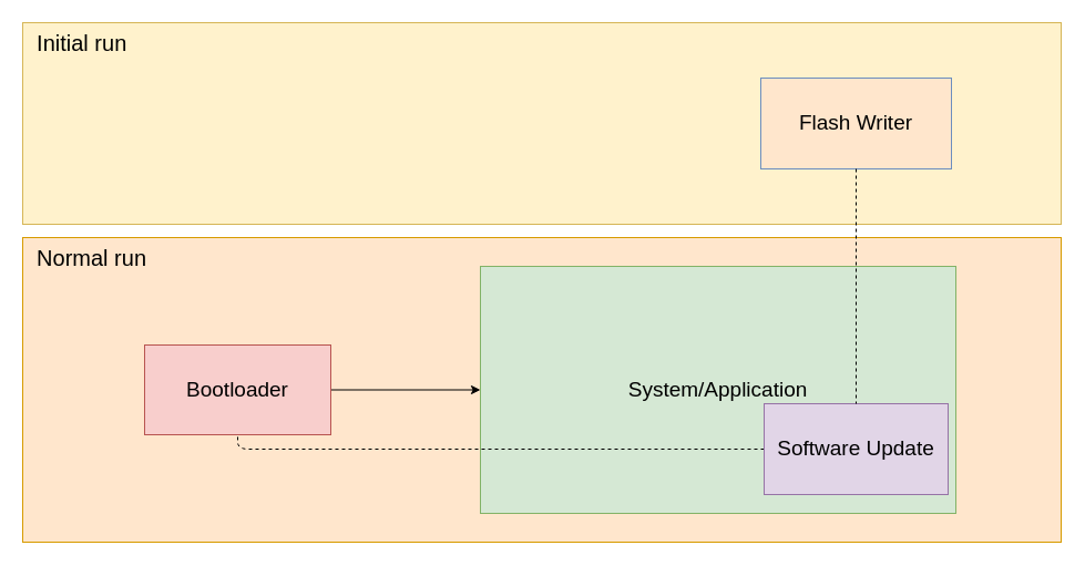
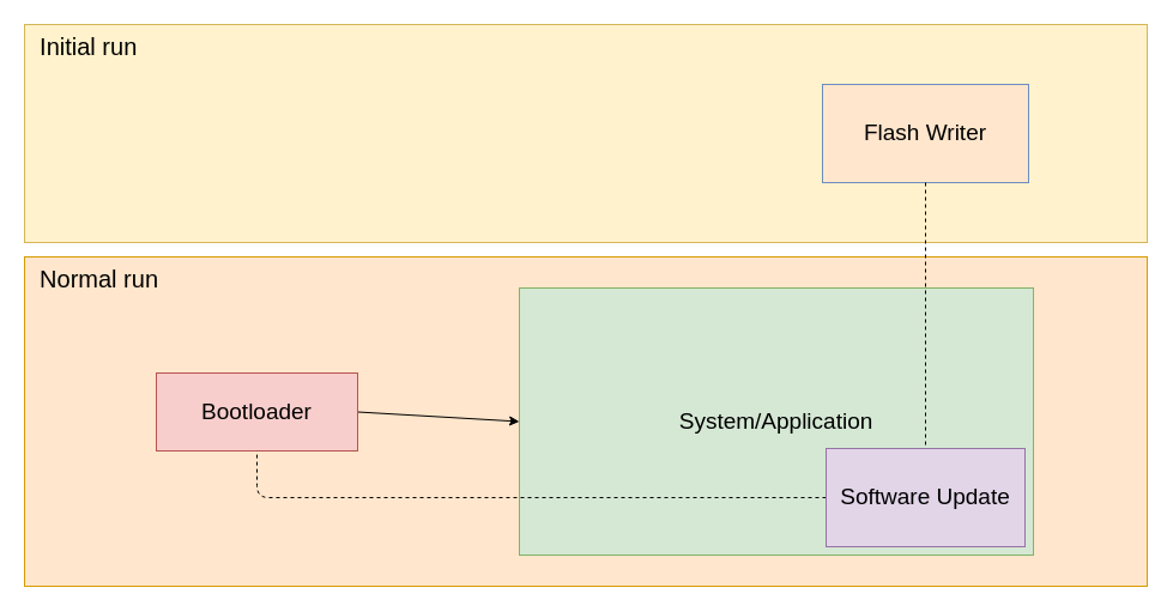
  <mxCell id="0" />
  <mxCell id="1" parent="0" />
  <mxCell id="2" value="&amp;nbsp; Normal run" style="rounded=0;whiteSpace=wrap;html=1;align=left;verticalAlign=top;fontSize=20;fillColor=#ffe6cc;strokeColor=#d79b00;" vertex="1" parent="1"><mxGeometry x="20" y="214" width="937" height="275" as="geometry" /></mxCell>
  <mxCell id="3" value="&amp;nbsp; Initial run" style="rounded=0;whiteSpace=wrap;html=1;align=left;verticalAlign=top;fillColor=#fff2cc;strokeColor=#d6b656;fontSize=20;" vertex="1" parent="1"><mxGeometry x="20" y="20" width="937" height="182" as="geometry" /></mxCell>
  <mxCell id="4" style="edgeStyle=none;html=1;exitX=1;exitY=0.5;exitDx=0;exitDy=0;entryX=0;entryY=0.5;entryDx=0;entryDy=0;" edge="1" parent="1" source="5" target="6"><mxGeometry relative="1" as="geometry" /></mxCell>
- <mxCell id="5" value="Bootloader" style="rounded=0;whiteSpace=wrap;html=1;fontSize=19;fillColor=#f8cecc;strokeColor=#b85450;" vertex="1" parent="1"><mxGeometry x="130" y="311" width="168" height="81" as="geometry" /></mxCell>
+ <mxCell id="5" value="Bootloader" style="rounded=0;whiteSpace=wrap;html=1;fontSize=19;fillColor=#f8cecc;strokeColor=#b85450;" vertex="1" parent="1"><mxGeometry x="130" y="311" width="168" height="65" as="geometry" /></mxCell>
  <mxCell id="6" value="System/Application" style="rounded=0;whiteSpace=wrap;html=1;fontSize=19;align=center;fillColor=#d5e8d4;strokeColor=#82b366;" vertex="1" parent="1"><mxGeometry x="433" y="240" width="429" height="223" as="geometry" /></mxCell>
  <mxCell id="7" style="edgeStyle=orthogonalEdgeStyle;html=1;exitX=0;exitY=0.5;exitDx=0;exitDy=0;entryX=0.5;entryY=1;entryDx=0;entryDy=0;endArrow=none;endFill=0;dashed=1;" edge="1" parent="1" source="8" target="5"><mxGeometry relative="1" as="geometry" /></mxCell>
- <mxCell id="8" value="Software Update" style="rounded=0;whiteSpace=wrap;html=1;fontSize=19;fillColor=#e1d5e7;strokeColor=#9673a6;" vertex="1" parent="1"><mxGeometry x="689" y="364" width="166" height="82" as="geometry" /></mxCell>
+ <mxCell id="8" value="Software Update" style="rounded=0;whiteSpace=wrap;html=1;fontSize=19;fillColor=#e1d5e7;strokeColor=#9673a6;" vertex="1" parent="1"><mxGeometry x="689" y="374" width="166" height="82" as="geometry" /></mxCell>
  <mxCell id="9" value="Flash Writer" style="rounded=0;whiteSpace=wrap;html=1;fontSize=19;fillColor=#ffe6cc;strokeColor=#6c8ebf;" vertex="1" parent="1"><mxGeometry x="686" y="70" width="172" height="82" as="geometry" /></mxCell>
  <mxCell id="10" style="edgeStyle=none;html=1;exitX=0.5;exitY=1;exitDx=0;exitDy=0;endArrow=none;endFill=0;dashed=1;" edge="1" parent="1" source="9" target="8"><mxGeometry relative="1" as="geometry" /></mxCell>
